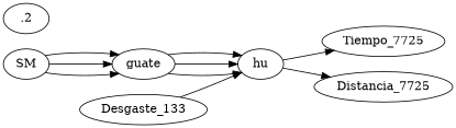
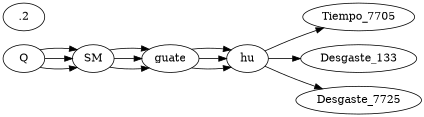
  digraph {
    rankdir=LR
+   Q
    SM
    guate
    hu
-   Tiempo_7725
+   Tiempo_7725 [label=Tiempo_7705]
    Desgaste_133
-   Distancia_7725
+   Distancia_7725 [label=Desgaste_7725]
    n8 [label=.2]
+   Q -> SM
+   Q -> SM
+   Q -> SM
    SM -> guate
    SM -> guate
    SM -> guate
    guate -> hu
    guate -> hu
    guate -> hu
    hu -> Tiempo_7725
-   Desgaste_133 -> hu
+   hu -> Desgaste_133
    hu -> Distancia_7725
  }
